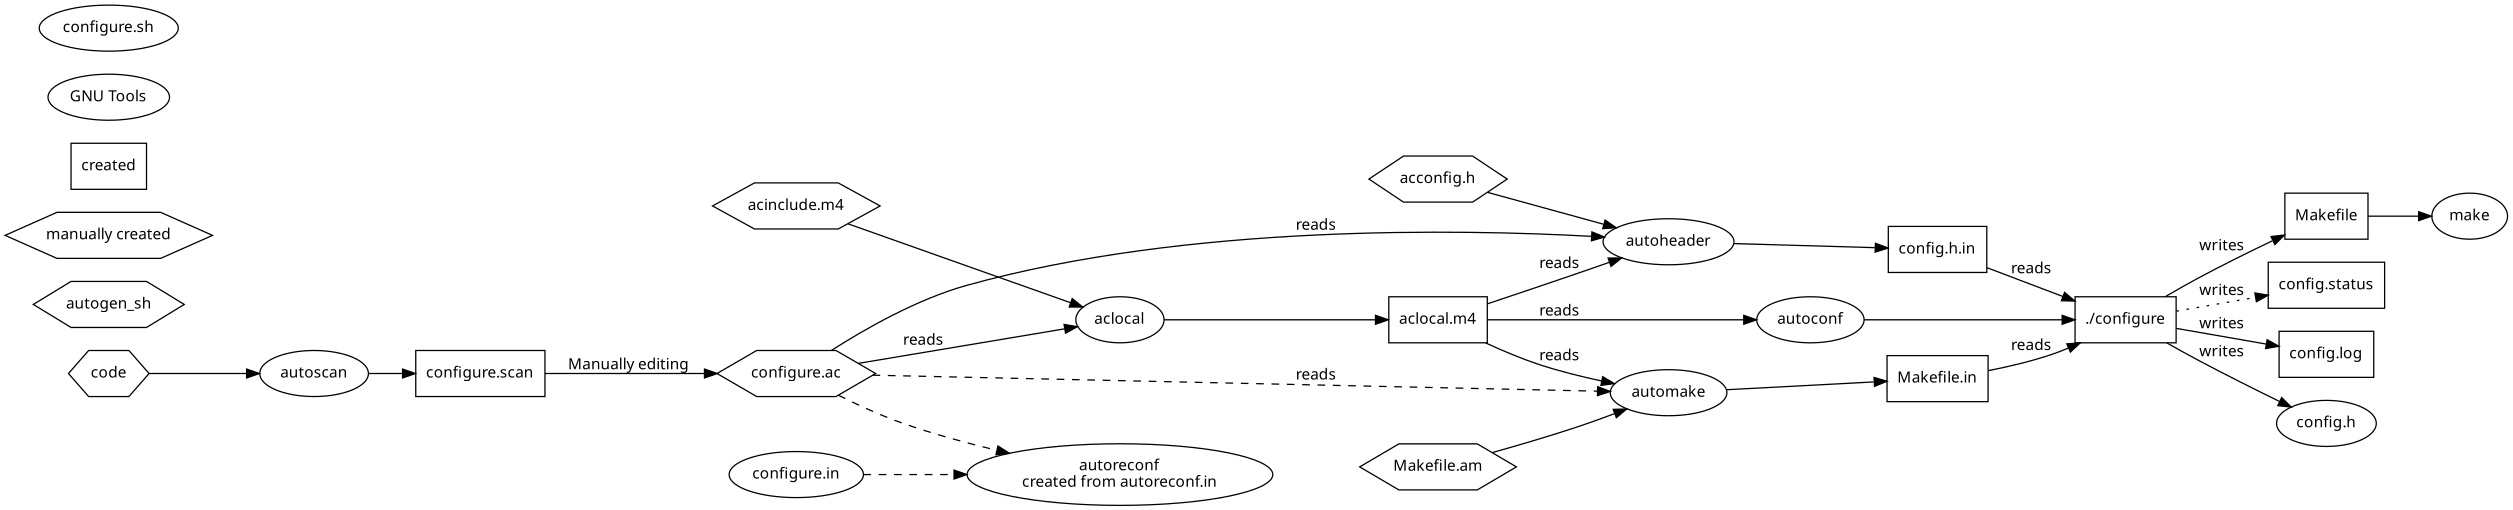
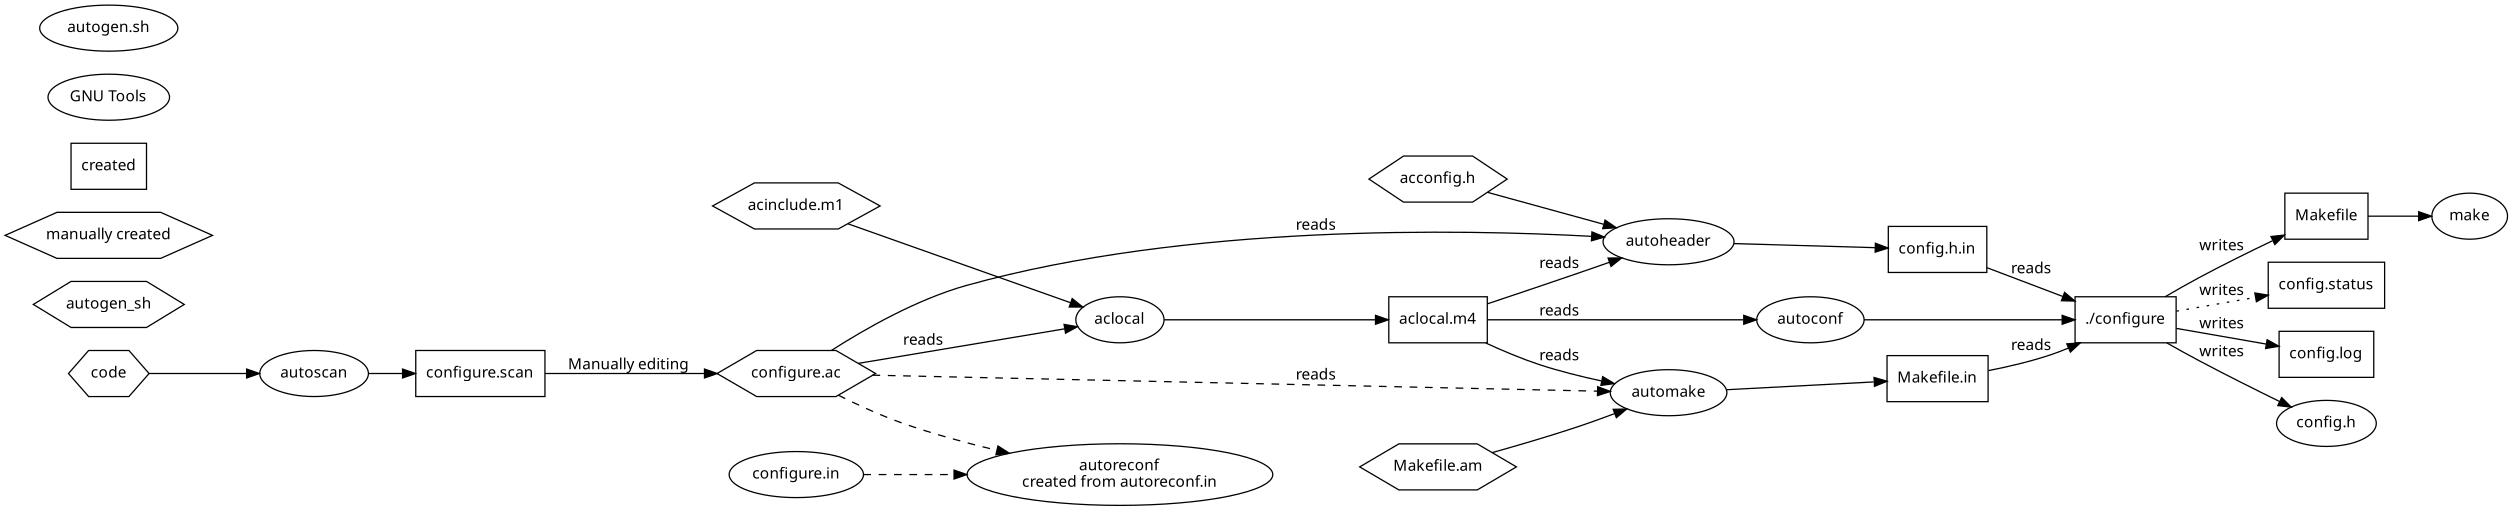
  digraph {
    rankdir=LR
    node [fontname=verdana fontsize=12 shape=ellipse]
    edge [fontname=verdana fontsize=12]
    n1 [label="configure.ac" shape=hexagon]
    n2 [label=aclocal]
    n3 [label=autoheader]
    n4 [label="autoreconf\ncreated from autoreconf.in"]
    automake
    n6 [label="aclocal.m4" shape=box]
    n7 [label="config.h.in" shape=box]
    n8 [label=autoconf]
    n9 [label="./configure" shape=box]
    n10 [label="Makefile.in" shape=box]
    n11 [label="Makefile.am" shape=hexagon]
    n12 [label="acconfig.h" shape=hexagon]
    n13 [label=code shape=hexagon]
    n14 [label=autoscan]
    n15 [label="configure.scan" shape=box]
-   n16 [label="acinclude.m4" shape=hexagon]
+   n16 [label="acinclude.m1" shape=hexagon]
    autogen_sh [shape=hexagon]
    n18 [label="manually created" shape=hexagon]
    Makefile [shape=box]
    n20 [label="config.status" shape=box]
    n21 [label="config.log" shape=box]
    n22 [label="config.h"]
    make
    n24 [label=created shape=box]
    n25 [label="GNU Tools"]
-   n26 [label="configure.sh"]
+   n26 [label="autogen.sh"]
    n27 [label="configure.in"]
    n1 -> n2 [label=reads]
    n1 -> n3 [label=reads]
    n1 -> n4 [style=dashed fontname="" fontsize=""]
    n1 -> automake [label=reads style=dashed]
    n2 -> n6 [fontname="" fontsize=""]
    n3 -> n7 [fontname="" fontsize=""]
    automake -> n10 [fontname="" fontsize=""]
    n6 -> n3 [label=reads]
    n6 -> automake [label=reads]
    n6 -> n8 [label=reads]
    n7 -> n9 [label=reads]
    n8 -> n9 [fontname="" fontsize=""]
    n9 -> Makefile [label=writes]
    n9 -> n20 [label=writes style=dotted]
    n9 -> n21 [label=writes]
    n9 -> n22 [label=writes]
    n10 -> n9 [label=reads]
    n11 -> automake [fontname="" fontsize=""]
    n12 -> n3 [fontname="" fontsize=""]
    n13 -> n14 [fontname="" fontsize=""]
    n14 -> n15 [fontname="" fontsize=""]
    n15 -> n1 [label="Manually editing"]
    n16 -> n2 [fontname="" fontsize=""]
    Makefile -> make [fontname="" fontsize=""]
    n27 -> n4 [style=dashed fontname="" fontsize=""]
  }
